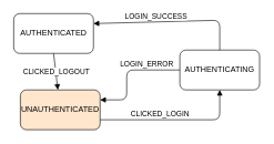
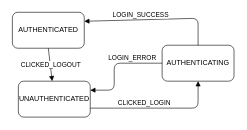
  <mxCell id="0" />
  <mxCell id="1" parent="0" />
  <mxCell id="2" value="AUTHENTICATED" style="rounded=1;whiteSpace=wrap;html=1;" parent="1" vertex="1"><mxGeometry x="20" y="20" width="120" height="60" as="geometry" /></mxCell>
- <mxCell id="3" value="UNAUTHENTICATED" style="rounded=1;whiteSpace=wrap;html=1;fillColor=#ffe6cc;" parent="1" vertex="1"><mxGeometry x="30" y="135" width="120" height="60" as="geometry" /></mxCell>
+ <mxCell id="3" value="UNAUTHENTICATED" style="rounded=1;whiteSpace=wrap;html=1;" parent="1" vertex="1"><mxGeometry x="30" y="135" width="120" height="60" as="geometry" /></mxCell>
  <mxCell id="4" value="AUTHENTICATING" style="rounded=1;whiteSpace=wrap;html=1;" parent="1" vertex="1"><mxGeometry x="270" y="75" width="120" height="60" as="geometry" /></mxCell>
  <mxCell id="5" value="CLICKED_LOGOUT" style="html=1;verticalAlign=bottom;endArrow=block;exitX=0.5;exitY=1;exitDx=0;exitDy=0;" parent="1" source="2" target="3" edge="1"><mxGeometry x="0.333" width="80" relative="1" as="geometry"><mxPoint x="210" y="55" as="sourcePoint" /><mxPoint x="290" y="55" as="targetPoint" /><mxPoint as="offset" /></mxGeometry></mxCell>
  <mxCell id="6" value="LOGIN_SUCCESS" style="html=1;verticalAlign=bottom;endArrow=block;exitX=0.5;exitY=0;exitDx=0;exitDy=0;entryX=1;entryY=0.25;entryDx=0;entryDy=0;" parent="1" source="4" target="2" edge="1"><mxGeometry x="0.2" width="80" relative="1" as="geometry"><mxPoint x="100" y="85" as="sourcePoint" /><mxPoint x="100" y="145" as="targetPoint" /><Array as="points"><mxPoint x="330" y="30" /></Array><mxPoint as="offset" /></mxGeometry></mxCell>
  <mxCell id="7" value="LOGIN_ERROR" style="html=1;verticalAlign=bottom;endArrow=block;exitX=0;exitY=0.5;exitDx=0;exitDy=0;entryX=1;entryY=0.25;entryDx=0;entryDy=0;" parent="1" source="4" target="3" edge="1"><mxGeometry x="-0.394" width="80" relative="1" as="geometry"><mxPoint x="340" y="85" as="sourcePoint" /><mxPoint x="160" y="55" as="targetPoint" /><Array as="points"><mxPoint x="190" y="105" /><mxPoint x="190" y="150" /></Array><mxPoint as="offset" /></mxGeometry></mxCell>
  <mxCell id="8" value="CLICKED_LOGIN" style="html=1;verticalAlign=bottom;endArrow=block;exitX=1;exitY=0.75;exitDx=0;exitDy=0;entryX=0.5;entryY=1;entryDx=0;entryDy=0;" parent="1" source="3" target="4" edge="1"><mxGeometry x="-0.2" width="80" relative="1" as="geometry"><mxPoint x="100" y="85" as="sourcePoint" /><mxPoint x="100" y="145" as="targetPoint" /><Array as="points"><mxPoint x="330" y="180" /></Array><mxPoint as="offset" /></mxGeometry></mxCell>
